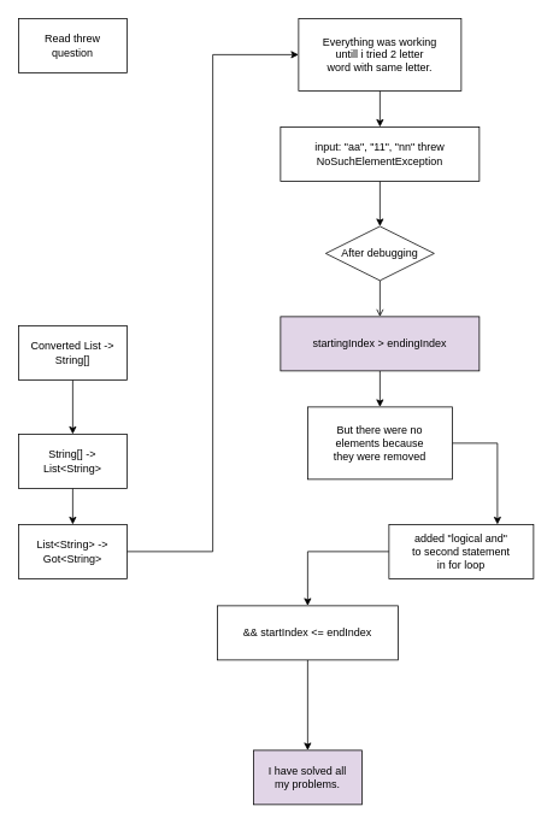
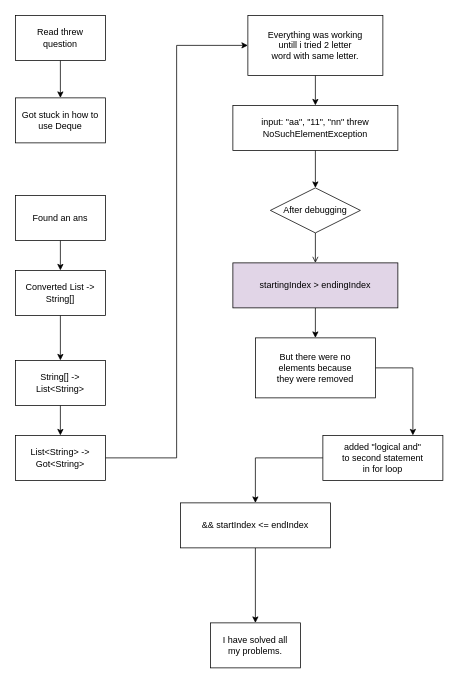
  <mxCell id="0" />
  <mxCell id="1" parent="0" />
  <mxCell id="2" style="edgeStyle=orthogonalEdgeStyle;rounded=0;orthogonalLoop=1;jettySize=auto;html=1;exitX=0.5;exitY=1;exitDx=0;exitDy=0;entryX=0.5;entryY=0;entryDx=0;entryDy=0;" parent="1" edge="1"><mxGeometry relative="1" as="geometry"><mxPoint x="365" y="170" as="sourcePoint" /></mxGeometry></mxCell>
+ <mxCell id="3" style="edgeStyle=orthogonalEdgeStyle;rounded=0;orthogonalLoop=1;jettySize=auto;html=1;exitX=0.5;exitY=1;exitDx=0;exitDy=0;entryX=0.5;entryY=0;entryDx=0;entryDy=0;" edge="1" parent="1" source="4" target="5"><mxGeometry relative="1" as="geometry" /></mxCell>
  <mxCell id="4" value="Read threw&lt;div&gt;question&lt;/div&gt;" style="rounded=0;whiteSpace=wrap;html=1;" parent="1" vertex="1"><mxGeometry x="20" y="20" width="120" height="60" as="geometry" /></mxCell>
+ <mxCell id="5" value="Got stuck in how to use Deque" style="rounded=0;whiteSpace=wrap;html=1;" vertex="1" parent="1"><mxGeometry x="20" y="130" width="120" height="60" as="geometry" /></mxCell>
  <mxCell id="6" style="edgeStyle=orthogonalEdgeStyle;rounded=0;orthogonalLoop=1;jettySize=auto;html=1;exitX=0.5;exitY=1;exitDx=0;exitDy=0;entryX=0.5;entryY=0;entryDx=0;entryDy=0;" edge="1" parent="1" source="7" target="11"><mxGeometry relative="1" as="geometry" /></mxCell>
  <mxCell id="7" value="Converted List -&amp;gt; String[]" style="rounded=0;whiteSpace=wrap;html=1;" vertex="1" parent="1"><mxGeometry x="20" y="360" width="120" height="60" as="geometry" /></mxCell>
+ <mxCell id="8" style="edgeStyle=orthogonalEdgeStyle;rounded=0;orthogonalLoop=1;jettySize=auto;html=1;exitX=0.5;exitY=1;exitDx=0;exitDy=0;entryX=0.5;entryY=0;entryDx=0;entryDy=0;" edge="1" parent="1" source="9" target="7"><mxGeometry relative="1" as="geometry" /></mxCell>
+ <mxCell id="9" value="Found an ans" style="rounded=0;whiteSpace=wrap;html=1;" vertex="1" parent="1"><mxGeometry x="20" y="260" width="120" height="60" as="geometry" /></mxCell>
  <mxCell id="10" style="edgeStyle=orthogonalEdgeStyle;rounded=0;orthogonalLoop=1;jettySize=auto;html=1;exitX=0.5;exitY=1;exitDx=0;exitDy=0;entryX=0.5;entryY=0;entryDx=0;entryDy=0;" edge="1" parent="1" source="11" target="13"><mxGeometry relative="1" as="geometry" /></mxCell>
  <mxCell id="11" value="String[] -&amp;gt; List&amp;lt;String&amp;gt;" style="rounded=0;whiteSpace=wrap;html=1;" vertex="1" parent="1"><mxGeometry x="20" y="480" width="120" height="60" as="geometry" /></mxCell>
  <mxCell id="12" style="edgeStyle=orthogonalEdgeStyle;rounded=0;orthogonalLoop=1;jettySize=auto;html=1;exitX=1;exitY=0.5;exitDx=0;exitDy=0;entryX=0;entryY=0.5;entryDx=0;entryDy=0;" edge="1" parent="1" source="13" target="15"><mxGeometry relative="1" as="geometry" /></mxCell>
  <mxCell id="13" value="List&amp;lt;String&amp;gt; -&amp;gt; Got&amp;lt;String&amp;gt;" style="rounded=0;whiteSpace=wrap;html=1;" vertex="1" parent="1"><mxGeometry x="20" y="580" width="120" height="60" as="geometry" /></mxCell>
  <mxCell id="14" style="edgeStyle=orthogonalEdgeStyle;rounded=0;orthogonalLoop=1;jettySize=auto;html=1;exitX=0.5;exitY=1;exitDx=0;exitDy=0;entryX=0.5;entryY=0;entryDx=0;entryDy=0;" edge="1" parent="1" source="15" target="17"><mxGeometry relative="1" as="geometry" /></mxCell>
  <mxCell id="15" value="Everything was working&lt;div&gt;untill i tried 2 letter&lt;/div&gt;&lt;div&gt;word with same letter.&lt;/div&gt;" style="rounded=0;whiteSpace=wrap;html=1;" vertex="1" parent="1"><mxGeometry x="330" y="20" width="180" height="80" as="geometry" /></mxCell>
  <mxCell id="16" style="edgeStyle=orthogonalEdgeStyle;rounded=0;orthogonalLoop=1;jettySize=auto;html=1;exitX=0.5;exitY=1;exitDx=0;exitDy=0;entryX=0.5;entryY=0;entryDx=0;entryDy=0;" edge="1" parent="1" source="17" target="19"><mxGeometry relative="1" as="geometry" /></mxCell>
  <mxCell id="17" value="input: &quot;aa&quot;, &quot;11&quot;, &quot;nn&quot; threw&lt;div&gt;NoSuchElementException&lt;/div&gt;" style="rounded=0;whiteSpace=wrap;html=1;" vertex="1" parent="1"><mxGeometry x="310" y="140" width="220" height="60" as="geometry" /></mxCell>
  <mxCell id="18" style="edgeStyle=orthogonalEdgeStyle;rounded=0;orthogonalLoop=1;jettySize=auto;html=1;exitX=0.5;exitY=1;exitDx=0;exitDy=0;entryX=0.5;entryY=0;entryDx=0;entryDy=0;endArrow=open;" edge="1" parent="1" source="19" target="21"><mxGeometry relative="1" as="geometry" /></mxCell>
  <mxCell id="19" value="After debugging" style="rhombus;whiteSpace=wrap;html=1;" vertex="1" parent="1"><mxGeometry x="360" y="250" width="120" height="60" as="geometry" /></mxCell>
  <mxCell id="20" style="edgeStyle=orthogonalEdgeStyle;rounded=0;orthogonalLoop=1;jettySize=auto;html=1;exitX=0.5;exitY=1;exitDx=0;exitDy=0;entryX=0.5;entryY=0;entryDx=0;entryDy=0;" edge="1" parent="1" source="21" target="23"><mxGeometry relative="1" as="geometry" /></mxCell>
  <mxCell id="21" value="startingIndex &amp;gt; endingIndex" style="rounded=0;whiteSpace=wrap;html=1;fillColor=#e1d5e7;" vertex="1" parent="1"><mxGeometry x="310" y="350" width="220" height="60" as="geometry" /></mxCell>
  <mxCell id="22" style="edgeStyle=orthogonalEdgeStyle;rounded=0;orthogonalLoop=1;jettySize=auto;html=1;exitX=1;exitY=0.5;exitDx=0;exitDy=0;entryX=0.75;entryY=0;entryDx=0;entryDy=0;" edge="1" parent="1" source="23" target="25"><mxGeometry relative="1" as="geometry" /></mxCell>
  <mxCell id="23" value="But there were no&lt;div&gt;elements because&lt;/div&gt;&lt;div&gt;they were removed&lt;/div&gt;" style="rounded=0;whiteSpace=wrap;html=1;" vertex="1" parent="1"><mxGeometry x="340" y="450" width="160" height="80" as="geometry" /></mxCell>
  <mxCell id="24" style="edgeStyle=orthogonalEdgeStyle;rounded=0;orthogonalLoop=1;jettySize=auto;html=1;exitX=0;exitY=0.5;exitDx=0;exitDy=0;entryX=0.5;entryY=0;entryDx=0;entryDy=0;" edge="1" parent="1" source="25" target="27"><mxGeometry relative="1" as="geometry" /></mxCell>
  <mxCell id="25" value="added &quot;logical and&quot;&lt;div&gt;to second statement&lt;/div&gt;&lt;div&gt;in for loop&lt;/div&gt;" style="rounded=0;whiteSpace=wrap;html=1;" vertex="1" parent="1"><mxGeometry x="430" y="580" width="160" height="60" as="geometry" /></mxCell>
  <mxCell id="26" style="edgeStyle=orthogonalEdgeStyle;rounded=0;orthogonalLoop=1;jettySize=auto;html=1;exitX=0.5;exitY=1;exitDx=0;exitDy=0;entryX=0.5;entryY=0;entryDx=0;entryDy=0;" edge="1" parent="1" source="27" target="28"><mxGeometry relative="1" as="geometry" /></mxCell>
  <mxCell id="27" value="&amp;amp;&amp;amp; startIndex &amp;lt;= endIndex" style="rounded=0;whiteSpace=wrap;html=1;" vertex="1" parent="1"><mxGeometry x="240" y="670" width="200" height="60" as="geometry" /></mxCell>
- <mxCell id="28" value="I have solved all&lt;div&gt;my problems.&lt;/div&gt;" style="rounded=0;whiteSpace=wrap;html=1;fillColor=#e1d5e7;" vertex="1" parent="1"><mxGeometry x="280" y="830" width="120" height="60" as="geometry" /></mxCell>
+ <mxCell id="28" value="I have solved all&lt;div&gt;my problems.&lt;/div&gt;" style="rounded=0;whiteSpace=wrap;html=1;" vertex="1" parent="1"><mxGeometry x="280" y="830" width="120" height="60" as="geometry" /></mxCell>
